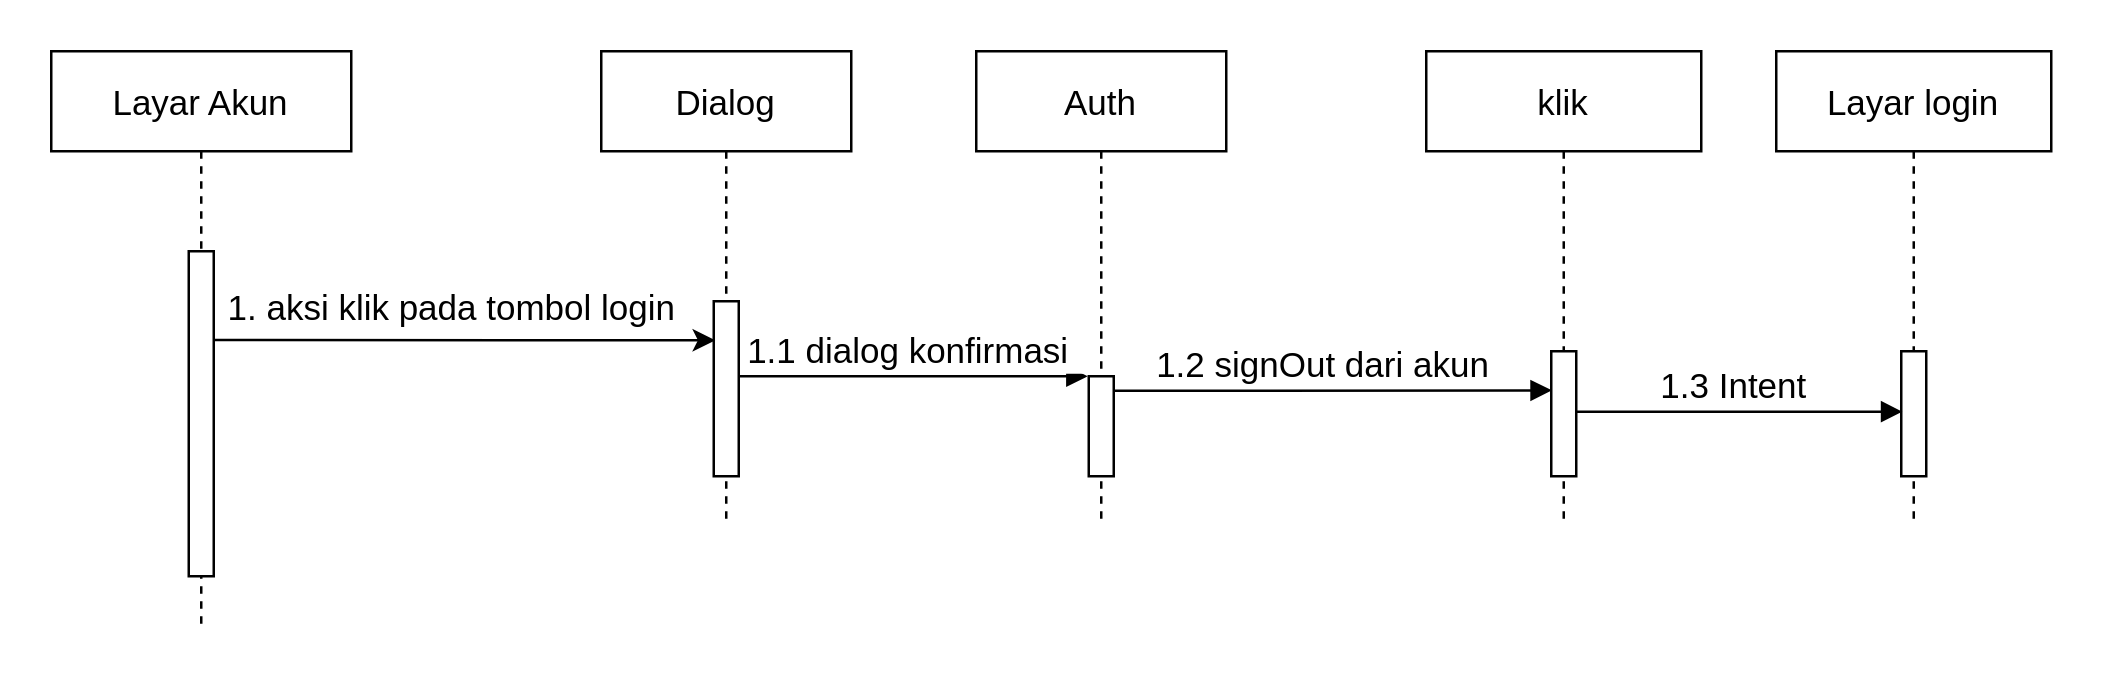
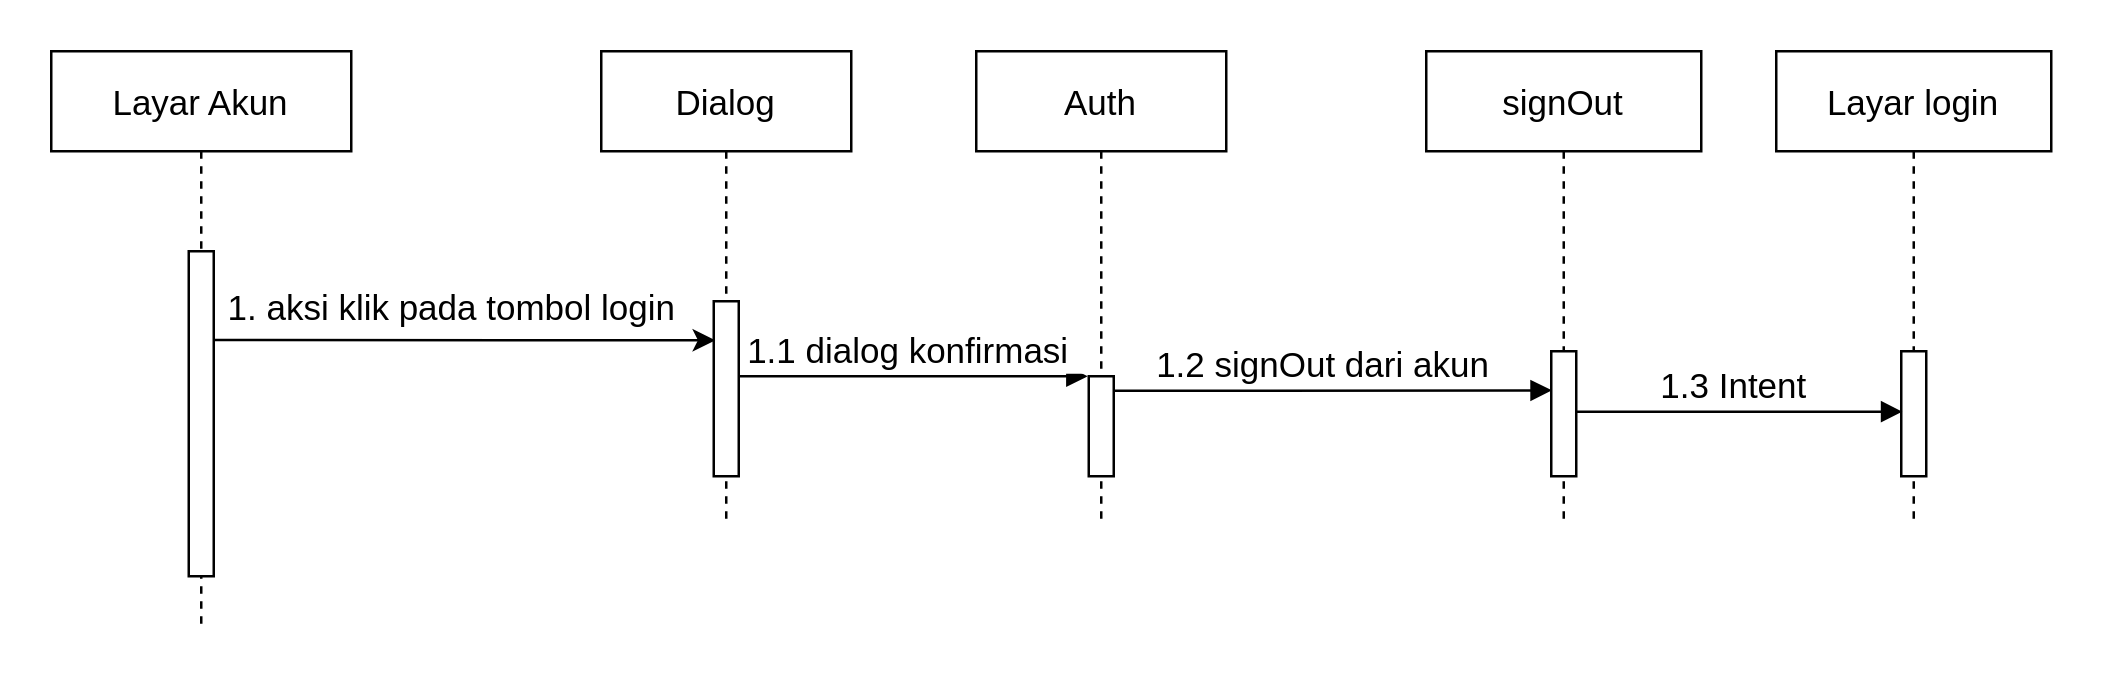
  <mxCell id="0" />
  <mxCell id="1" parent="0" />
  <mxCell id="2" value="Layar Akun" style="shape=umlLifeline;perimeter=lifelinePerimeter;container=1;collapsible=0;recursiveResize=0;rounded=0;shadow=0;strokeWidth=1;fontSize=14;" parent="1" vertex="1"><mxGeometry x="20" y="20" width="120" height="230" as="geometry" /></mxCell>
  <mxCell id="3" value="" style="points=[];perimeter=orthogonalPerimeter;rounded=0;shadow=0;strokeWidth=1;" parent="2" vertex="1"><mxGeometry x="55" y="80" width="10" height="130" as="geometry" /></mxCell>
  <mxCell id="4" value="Dialog" style="shape=umlLifeline;perimeter=lifelinePerimeter;container=1;collapsible=0;recursiveResize=0;rounded=0;shadow=0;strokeWidth=1;fontSize=14;" parent="1" vertex="1"><mxGeometry x="240" y="20" width="100" height="190" as="geometry" /></mxCell>
  <mxCell id="5" value="" style="points=[];perimeter=orthogonalPerimeter;rounded=0;shadow=0;strokeWidth=1;" parent="4" vertex="1"><mxGeometry x="45" y="100" width="10" height="70" as="geometry" /></mxCell>
  <mxCell id="6" value="1.1 dialog konfirmasi " style="verticalAlign=bottom;endArrow=block;entryX=-0.044;entryY=0.001;shadow=0;strokeWidth=1;entryDx=0;entryDy=0;entryPerimeter=0;fontSize=14;" parent="4" target="10" edge="1"><mxGeometry relative="1" as="geometry"><mxPoint x="55" y="130" as="sourcePoint" /><mxPoint x="195" y="130.0" as="targetPoint" /><Array as="points"><mxPoint x="130" y="130" /></Array></mxGeometry></mxCell>
  <mxCell id="7" value="" style="endArrow=classic;html=1;rounded=0;entryX=0.06;entryY=0.223;entryDx=0;entryDy=0;entryPerimeter=0;exitX=1;exitY=0.273;exitDx=0;exitDy=0;exitPerimeter=0;" parent="1" source="3" target="5" edge="1"><mxGeometry width="50" height="50" relative="1" as="geometry"><mxPoint x="120" y="140" as="sourcePoint" /><mxPoint x="310" y="150" as="targetPoint" /></mxGeometry></mxCell>
  <mxCell id="8" value="&lt;span style=&quot;font-weight: normal&quot;&gt;&lt;font style=&quot;font-size: 14px;&quot;&gt;1. aksi klik pada tombol login&lt;/font&gt;&lt;/span&gt;" style="text;strokeColor=none;fillColor=none;html=1;fontSize=24;fontStyle=1;verticalAlign=middle;align=center;" parent="1" vertex="1"><mxGeometry x="130" y="100" width="100" height="40" as="geometry" /></mxCell>
  <mxCell id="9" value="Auth" style="shape=umlLifeline;perimeter=lifelinePerimeter;container=1;collapsible=0;recursiveResize=0;rounded=0;shadow=0;strokeWidth=1;fontSize=14;" parent="1" vertex="1"><mxGeometry x="390" y="20" width="100" height="190" as="geometry" /></mxCell>
  <mxCell id="10" value="" style="points=[];perimeter=orthogonalPerimeter;rounded=0;shadow=0;strokeWidth=1;" parent="9" vertex="1"><mxGeometry x="45" y="130" width="10" height="40" as="geometry" /></mxCell>
- <mxCell id="11" value="klik" style="shape=umlLifeline;perimeter=lifelinePerimeter;container=1;collapsible=0;recursiveResize=0;rounded=0;shadow=0;strokeWidth=1;fontSize=14;" parent="1" vertex="1"><mxGeometry x="570" y="20" width="110" height="190" as="geometry" /></mxCell>
+ <mxCell id="11" value="signOut" style="shape=umlLifeline;perimeter=lifelinePerimeter;container=1;collapsible=0;recursiveResize=0;rounded=0;shadow=0;strokeWidth=1;fontSize=14;" parent="1" vertex="1"><mxGeometry x="570" y="20" width="110" height="190" as="geometry" /></mxCell>
  <mxCell id="12" value="" style="points=[];perimeter=orthogonalPerimeter;rounded=0;shadow=0;strokeWidth=1;" parent="11" vertex="1"><mxGeometry x="50" y="120" width="10" height="50" as="geometry" /></mxCell>
  <mxCell id="13" value="1.2 signOut dari akun  " style="verticalAlign=bottom;endArrow=block;shadow=0;strokeWidth=1;fontSize=14;exitX=0.989;exitY=0.146;exitDx=0;exitDy=0;exitPerimeter=0;entryX=0.023;entryY=0.313;entryDx=0;entryDy=0;entryPerimeter=0;" parent="1" source="10" edge="1" target="12"><mxGeometry relative="1" as="geometry"><mxPoint x="580" y="156" as="sourcePoint" /><mxPoint x="730" y="156.3" as="targetPoint" /><Array as="points" /></mxGeometry></mxCell>
  <mxCell id="14" value="Layar login" style="shape=umlLifeline;perimeter=lifelinePerimeter;container=1;collapsible=0;recursiveResize=0;rounded=0;shadow=0;strokeWidth=1;fontSize=14;" vertex="1" parent="1"><mxGeometry x="710" y="20" width="110" height="190" as="geometry" /></mxCell>
  <mxCell id="15" value="" style="points=[];perimeter=orthogonalPerimeter;rounded=0;shadow=0;strokeWidth=1;" vertex="1" parent="14"><mxGeometry x="50" y="120" width="10" height="50" as="geometry" /></mxCell>
  <mxCell id="16" value="1.3 Intent " style="verticalAlign=bottom;endArrow=block;shadow=0;strokeWidth=1;fontSize=14;exitX=1.026;exitY=0.483;exitDx=0;exitDy=0;exitPerimeter=0;entryX=0.044;entryY=0.483;entryDx=0;entryDy=0;entryPerimeter=0;" edge="1" parent="1" source="12" target="15"><mxGeometry relative="1" as="geometry"><mxPoint x="764.89" y="165.84" as="sourcePoint" /><mxPoint x="910" y="166" as="targetPoint" /><Array as="points" /></mxGeometry></mxCell>
